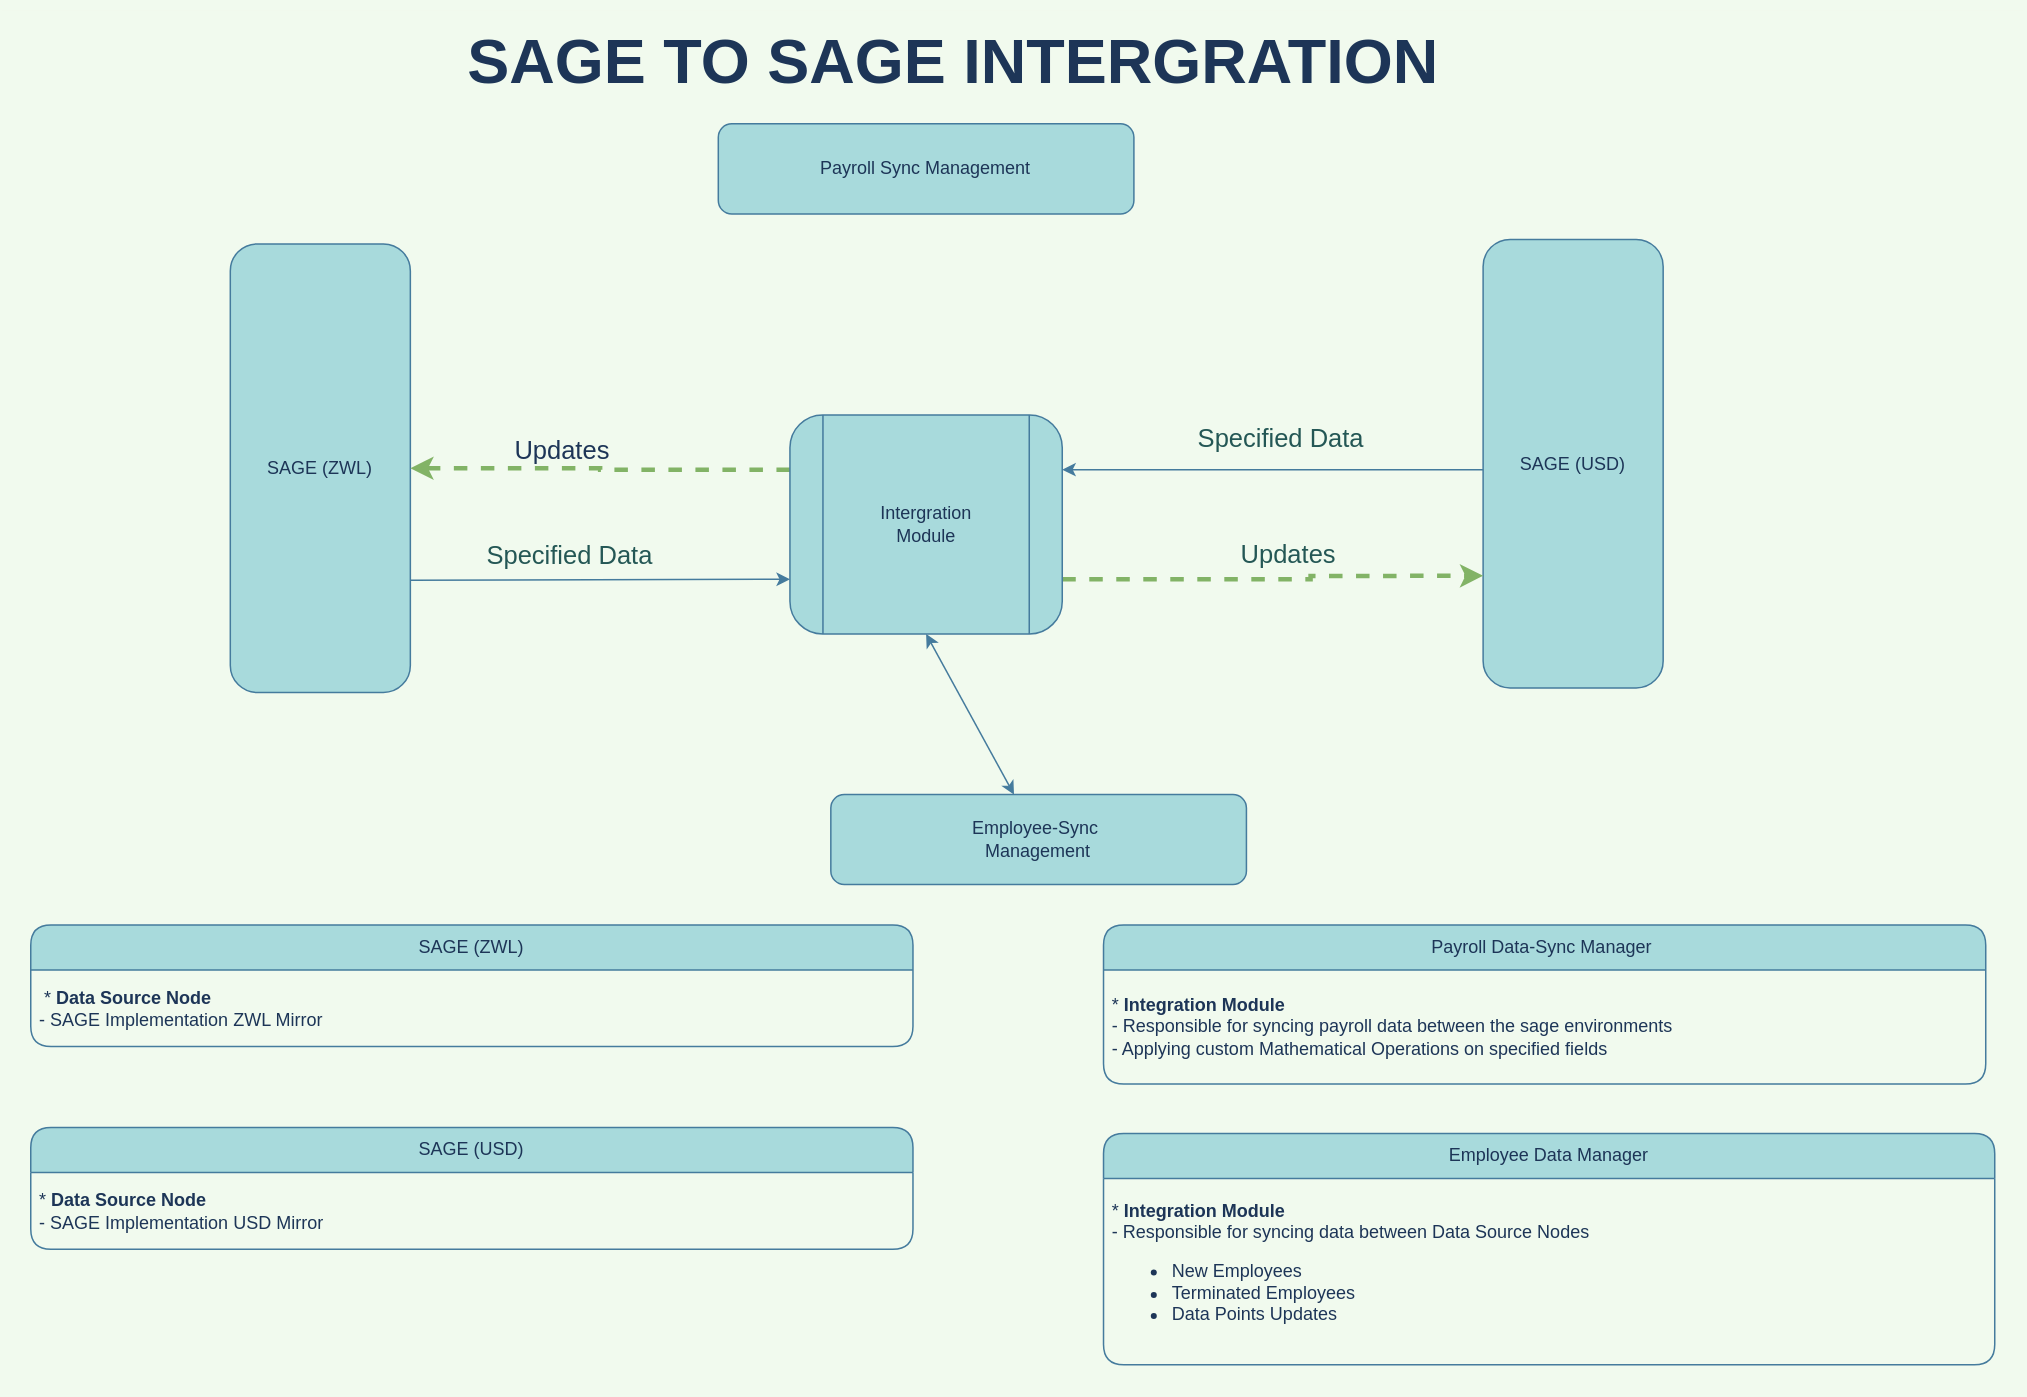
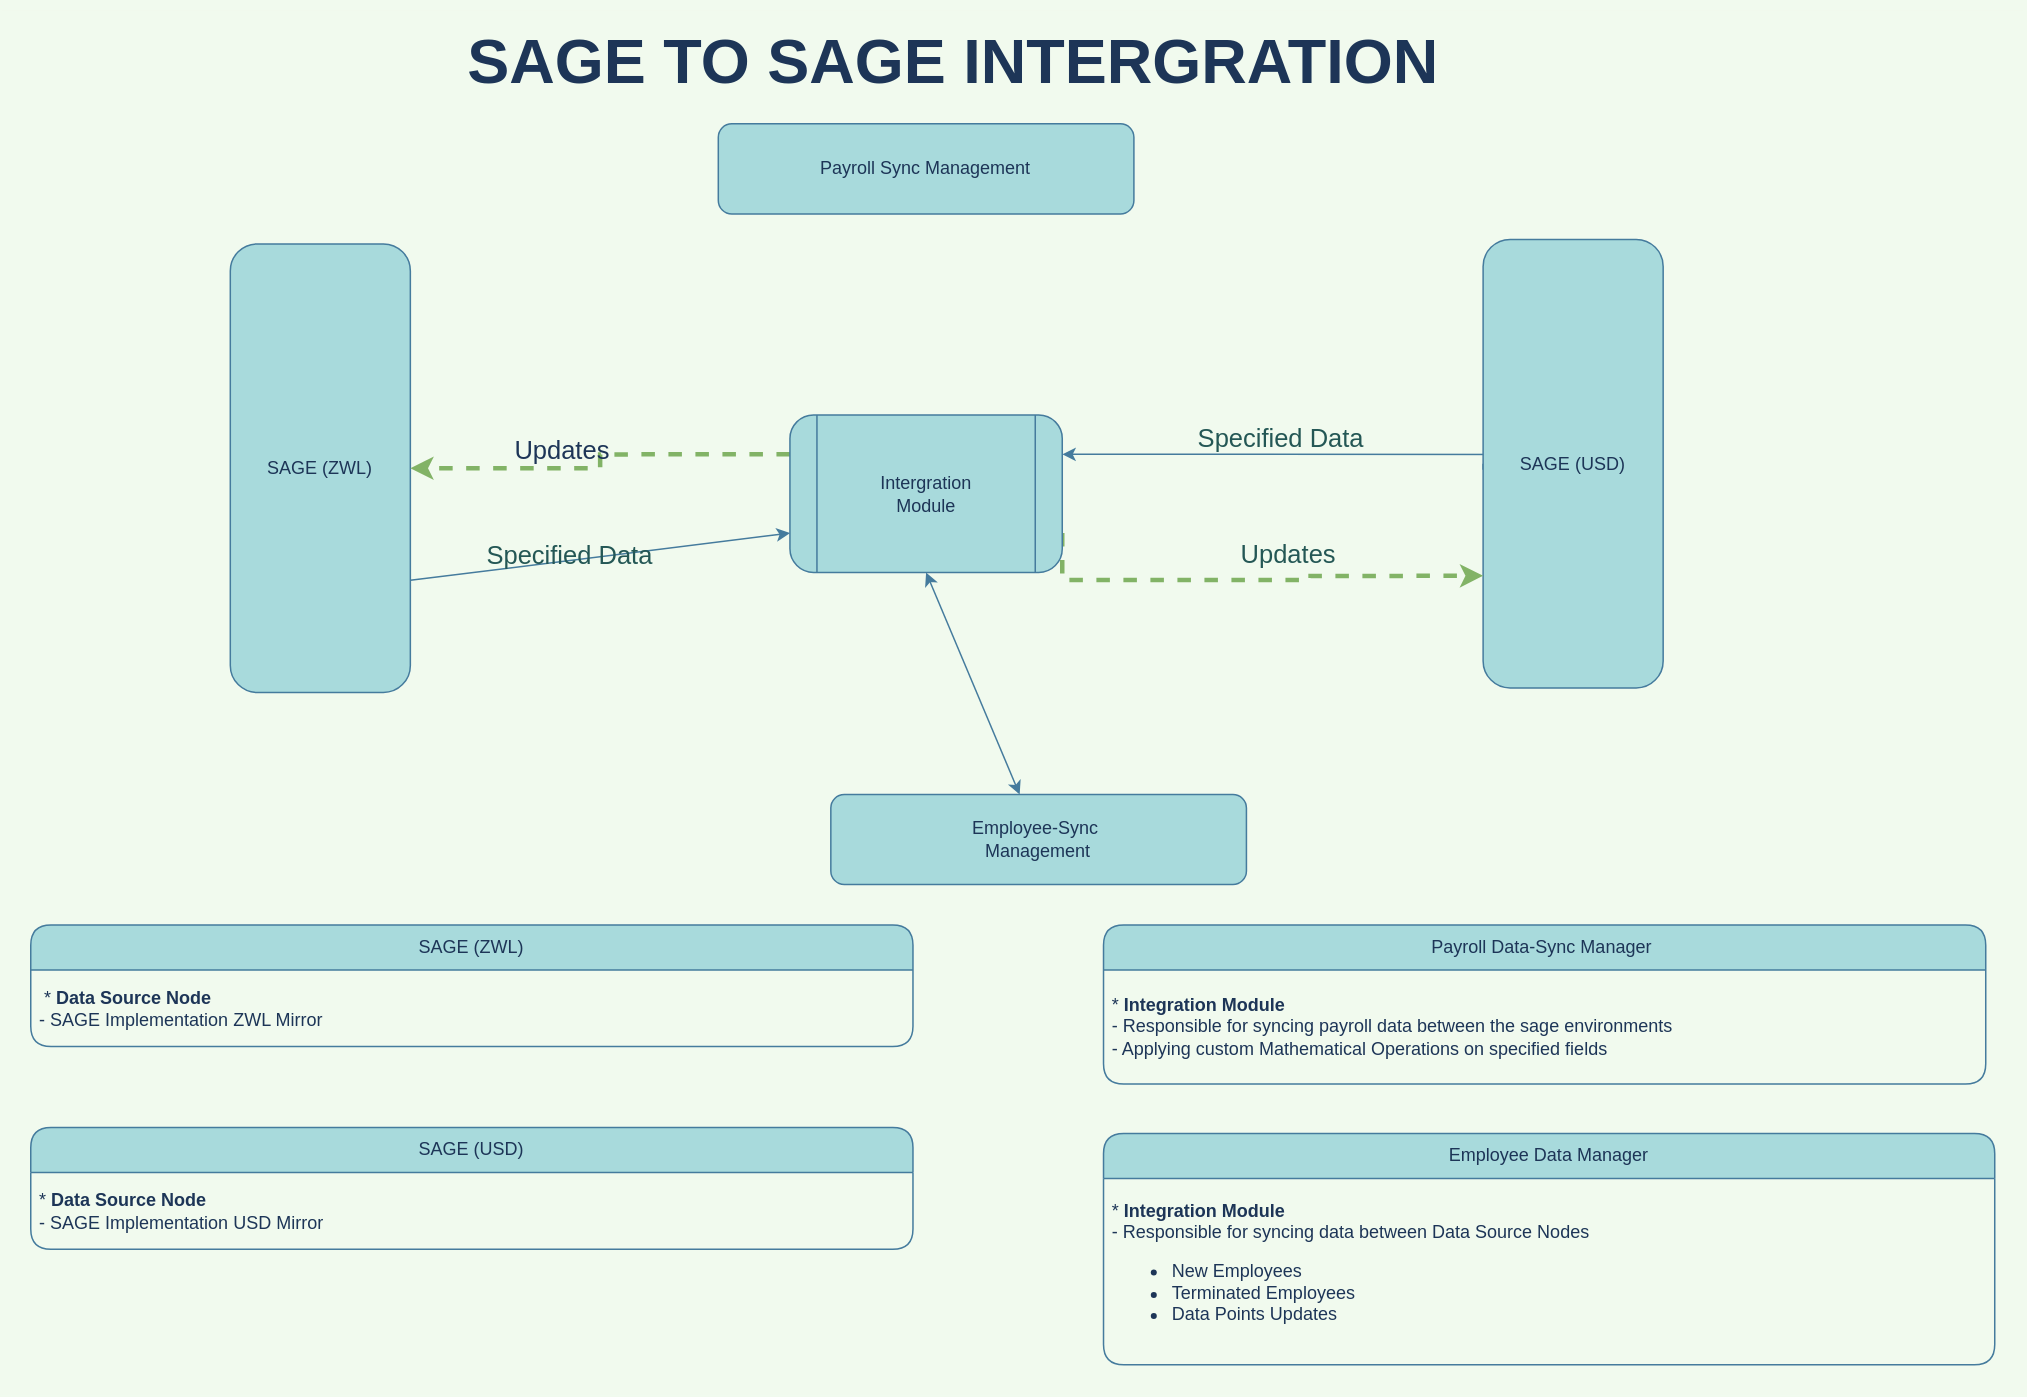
  <mxCell id="0" />
  <mxCell id="1" parent="0" />
  <mxCell id="2" value="SAGE (ZWL)" style="rounded=1;whiteSpace=wrap;html=1;fillColor=#A8DADC;strokeColor=#457B9D;fontColor=#1D3557;" vertex="1" parent="1"><mxGeometry x="153" y="156" width="120" height="299" as="geometry" /></mxCell>
  <mxCell id="3" style="edgeStyle=orthogonalEdgeStyle;rounded=0;orthogonalLoop=1;jettySize=auto;html=1;exitX=0;exitY=0.5;exitDx=0;exitDy=0;entryX=1;entryY=0.25;entryDx=0;entryDy=0;labelBackgroundColor=#F1FAEE;strokeColor=#457B9D;fontColor=#1D3557;" edge="1" parent="1" source="4" target="7"><mxGeometry relative="1" as="geometry"><Array as="points"><mxPoint x="1038" y="306" /></Array></mxGeometry></mxCell>
  <mxCell id="4" value="SAGE (USD)" style="rounded=1;whiteSpace=wrap;html=1;fillColor=#A8DADC;strokeColor=#457B9D;fontColor=#1D3557;" vertex="1" parent="1"><mxGeometry x="988" y="153" width="120" height="299" as="geometry" /></mxCell>
  <mxCell id="5" style="edgeStyle=orthogonalEdgeStyle;rounded=0;orthogonalLoop=1;jettySize=auto;html=1;exitX=0;exitY=0.25;exitDx=0;exitDy=0;entryX=1;entryY=0.5;entryDx=0;entryDy=0;strokeColor=#82b366;fontSize=42;fontColor=#1D3557;fillColor=#d5e8d4;dashed=1;strokeWidth=3;" edge="1" parent="1" source="7" target="2"><mxGeometry relative="1" as="geometry" /></mxCell>
  <mxCell id="6" style="edgeStyle=orthogonalEdgeStyle;rounded=0;orthogonalLoop=1;jettySize=auto;html=1;exitX=1;exitY=0.75;exitDx=0;exitDy=0;entryX=0;entryY=0.75;entryDx=0;entryDy=0;dashed=1;strokeColor=#82b366;strokeWidth=3;fontSize=17;fontColor=#1D5732;fillColor=#d5e8d4;" edge="1" parent="1" source="7" target="4"><mxGeometry relative="1" as="geometry"><Array as="points"><mxPoint x="873" y="380" /><mxPoint x="873" y="377" /></Array></mxGeometry></mxCell>
- <mxCell id="7" value="Intergration&lt;br&gt;Module&lt;br&gt;" style="shape=process;whiteSpace=wrap;html=1;backgroundOutline=1;rounded=1;fillColor=#A8DADC;strokeColor=#457B9D;fontColor=#1D3557;" vertex="1" parent="1"><mxGeometry x="526" y="270" width="181.5" height="146" as="geometry" /></mxCell>
+ <mxCell id="7" value="Intergration&lt;br&gt;Module&lt;br&gt;" style="shape=process;whiteSpace=wrap;html=1;backgroundOutline=1;rounded=1;fillColor=#A8DADC;strokeColor=#457B9D;fontColor=#1D3557;" vertex="1" parent="1"><mxGeometry x="526" y="270" width="181.5" height="105" as="geometry" /></mxCell>
  <mxCell id="8" value="Employee-Sync&amp;nbsp;&lt;br&gt;Management" style="whiteSpace=wrap;html=1;rounded=1;strokeColor=#457B9D;fillColor=#A8DADC;fontColor=#1D3557;" vertex="1" parent="1"><mxGeometry x="553.25" y="523" width="277" height="60" as="geometry" /></mxCell>
  <mxCell id="9" value="Payroll Sync Management" style="whiteSpace=wrap;html=1;rounded=1;strokeColor=#457B9D;fillColor=#A8DADC;fontColor=#1D3557;" vertex="1" parent="1"><mxGeometry x="478.25" y="76" width="277" height="60" as="geometry" /></mxCell>
  <mxCell id="10" value="SAGE (USD)" style="swimlane;fontStyle=0;childLayout=stackLayout;horizontal=1;startSize=30;horizontalStack=0;resizeParent=1;resizeParentMax=0;resizeLast=0;collapsible=1;marginBottom=0;whiteSpace=wrap;html=1;strokeColor=#457B9D;fontColor=#1D3557;fillColor=#A8DADC;rounded=1;" vertex="1" parent="1"><mxGeometry x="20" y="745" width="588" height="81" as="geometry" /></mxCell>
  <mxCell id="11" value="* &lt;b&gt;Data Source Node&lt;/b&gt;&lt;br&gt;- SAGE Implementation USD Mirror&amp;nbsp;" style="text;strokeColor=none;fillColor=none;align=left;verticalAlign=middle;spacingLeft=4;spacingRight=4;overflow=hidden;points=[[0,0.5],[1,0.5]];portConstraint=eastwest;rotatable=0;whiteSpace=wrap;html=1;fontColor=#1D3557;" vertex="1" parent="10"><mxGeometry y="30" width="588" height="51" as="geometry" /></mxCell>
  <mxCell id="12" value="SAGE (ZWL)" style="swimlane;fontStyle=0;childLayout=stackLayout;horizontal=1;startSize=30;horizontalStack=0;resizeParent=1;resizeParentMax=0;resizeLast=0;collapsible=1;marginBottom=0;whiteSpace=wrap;html=1;strokeColor=#457B9D;fontColor=#1D3557;fillColor=#A8DADC;rounded=1;" vertex="1" parent="1"><mxGeometry x="20" y="610" width="588" height="81" as="geometry" /></mxCell>
  <mxCell id="13" value="&amp;nbsp;* &lt;b&gt;Data Source Node&lt;/b&gt;&lt;br&gt;- SAGE Implementation ZWL Mirror&amp;nbsp;" style="text;strokeColor=none;fillColor=none;align=left;verticalAlign=middle;spacingLeft=4;spacingRight=4;overflow=hidden;points=[[0,0.5],[1,0.5]];portConstraint=eastwest;rotatable=0;whiteSpace=wrap;html=1;fontColor=#1D3557;" vertex="1" parent="12"><mxGeometry y="30" width="588" height="51" as="geometry" /></mxCell>
  <mxCell id="14" value="Payroll Data-Sync Manager&amp;nbsp;" style="swimlane;fontStyle=0;childLayout=stackLayout;horizontal=1;startSize=30;horizontalStack=0;resizeParent=1;resizeParentMax=0;resizeLast=0;collapsible=1;marginBottom=0;whiteSpace=wrap;html=1;strokeColor=#457B9D;fontColor=#1D3557;fillColor=#A8DADC;rounded=1;" vertex="1" parent="1"><mxGeometry x="735" y="610" width="588" height="106" as="geometry" /></mxCell>
  <mxCell id="15" value="* &lt;b&gt;Integration Module&lt;/b&gt;&lt;br&gt;- Responsible for syncing payroll data between the sage environments&lt;br&gt;- Applying custom Mathematical Operations on specified fields&amp;nbsp;" style="text;strokeColor=none;fillColor=none;align=left;verticalAlign=middle;spacingLeft=4;spacingRight=4;overflow=hidden;points=[[0,0.5],[1,0.5]];portConstraint=eastwest;rotatable=0;whiteSpace=wrap;html=1;fontColor=#1D3557;" vertex="1" parent="14"><mxGeometry y="30" width="588" height="76" as="geometry" /></mxCell>
  <mxCell id="16" value="Employee Data Manager" style="swimlane;fontStyle=0;childLayout=stackLayout;horizontal=1;startSize=30;horizontalStack=0;resizeParent=1;resizeParentMax=0;resizeLast=0;collapsible=1;marginBottom=0;whiteSpace=wrap;html=1;strokeColor=#457B9D;fontColor=#1D3557;fillColor=#A8DADC;rounded=1;" vertex="1" parent="1"><mxGeometry x="735" y="749" width="594" height="154" as="geometry" /></mxCell>
  <mxCell id="17" value="* &lt;b&gt;Integration Module&lt;/b&gt;&lt;br&gt;- Responsible for syncing data between Data Source Nodes&lt;br&gt;&lt;ul&gt;&lt;li&gt;New Employees&amp;nbsp;&lt;/li&gt;&lt;li&gt;Terminated Employees&amp;nbsp;&lt;/li&gt;&lt;li&gt;Data Points Updates&lt;/li&gt;&lt;/ul&gt;" style="text;strokeColor=none;fillColor=none;align=left;verticalAlign=middle;spacingLeft=4;spacingRight=4;overflow=hidden;points=[[0,0.5],[1,0.5]];portConstraint=eastwest;rotatable=0;whiteSpace=wrap;html=1;fontColor=#1D3557;" vertex="1" parent="16"><mxGeometry y="30" width="594" height="124" as="geometry" /></mxCell>
  <mxCell id="18" value="&lt;h1&gt;&lt;font style=&quot;font-size: 42px;&quot;&gt;SAGE TO SAGE INTERGRATION&lt;/font&gt;&lt;/h1&gt;" style="text;html=1;strokeColor=none;fillColor=none;align=center;verticalAlign=middle;whiteSpace=wrap;rounded=0;fontColor=#1D3557;" vertex="1" parent="1"><mxGeometry x="273" y="20" width="724" height="30" as="geometry" /></mxCell>
  <mxCell id="19" value="" style="endArrow=classic;startArrow=classic;html=1;rounded=0;strokeColor=#457B9D;fontSize=42;fontColor=#1D3557;fillColor=#A8DADC;entryX=0.5;entryY=1;entryDx=0;entryDy=0;" edge="1" parent="1" source="8" target="7"><mxGeometry width="50" height="50" relative="1" as="geometry"><mxPoint x="650.79" y="455" as="sourcePoint" /><mxPoint x="651" y="362" as="targetPoint" /></mxGeometry></mxCell>
  <mxCell id="20" value="" style="endArrow=classic;html=1;rounded=0;strokeColor=#457B9D;fontSize=42;fontColor=#1D3557;fillColor=#A8DADC;entryX=0;entryY=0.75;entryDx=0;entryDy=0;exitX=1;exitY=0.75;exitDx=0;exitDy=0;" edge="1" parent="1" source="2" target="7"><mxGeometry width="50" height="50" relative="1" as="geometry"><mxPoint x="642" y="415" as="sourcePoint" /><mxPoint x="692" y="365" as="targetPoint" /></mxGeometry></mxCell>
  <mxCell id="21" value="Updates" style="text;html=1;align=center;verticalAlign=middle;resizable=0;points=[];autosize=1;strokeColor=none;fillColor=none;fontSize=17;fontColor=#1D3557;" vertex="1" parent="1"><mxGeometry x="333" y="279" width="81" height="32" as="geometry" /></mxCell>
  <mxCell id="22" value="Specified Data" style="text;html=1;align=center;verticalAlign=middle;resizable=0;points=[];autosize=1;strokeColor=none;fillColor=none;fontSize=17;fontColor=#245755;" vertex="1" parent="1"><mxGeometry x="314" y="349" width="129" height="32" as="geometry" /></mxCell>
  <mxCell id="23" value="Updates" style="text;html=1;align=center;verticalAlign=middle;resizable=0;points=[];autosize=1;strokeColor=none;fillColor=none;fontSize=17;fontColor=#245755;" vertex="1" parent="1"><mxGeometry x="817" y="348" width="81" height="32" as="geometry" /></mxCell>
  <mxCell id="24" value="Specified Data" style="text;html=1;align=center;verticalAlign=middle;resizable=0;points=[];autosize=1;strokeColor=none;fillColor=none;fontSize=17;fontColor=#245755;" vertex="1" parent="1"><mxGeometry x="788" y="271" width="129" height="32" as="geometry" /></mxCell>
